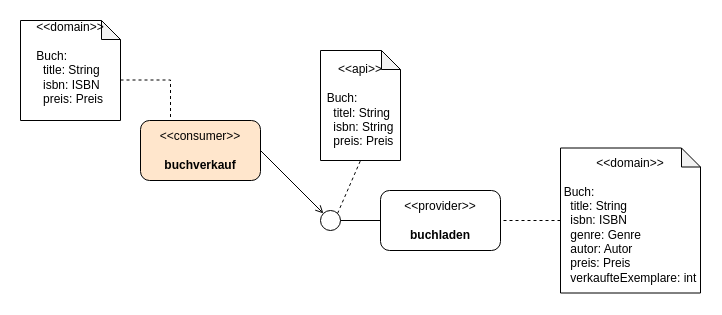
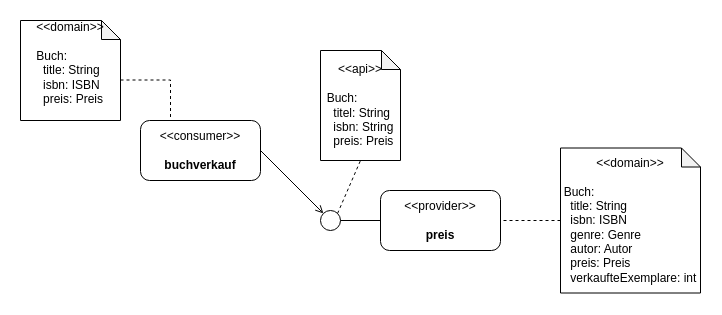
  <mxCell id="0" />
  <mxCell id="1" parent="0" />
- <mxCell id="2" value="&amp;lt;&amp;lt;consumer&amp;gt;&amp;gt;&lt;br style=&quot;font-size: 7px&quot;&gt;&lt;br style=&quot;font-size: 7px&quot;&gt;&lt;b&gt;buchverkauf&lt;/b&gt;" style="rounded=1;whiteSpace=wrap;html=1;fillColor=#ffe6cc;" parent="1" vertex="1"><mxGeometry x="140" y="120" width="120" height="60" as="geometry" /></mxCell>
+ <mxCell id="2" value="&amp;lt;&amp;lt;consumer&amp;gt;&amp;gt;&lt;br style=&quot;font-size: 7px&quot;&gt;&lt;br style=&quot;font-size: 7px&quot;&gt;&lt;b&gt;buchverkauf&lt;/b&gt;" style="rounded=1;whiteSpace=wrap;html=1;" parent="1" vertex="1"><mxGeometry x="140" y="120" width="120" height="60" as="geometry" /></mxCell>
  <mxCell id="3" value="" style="group" parent="1" vertex="1" connectable="0"><mxGeometry x="320" y="190" width="180" height="60" as="geometry" /></mxCell>
- <mxCell id="4" value="&amp;lt;&amp;lt;provider&amp;gt;&amp;gt;&lt;br style=&quot;font-size: 7px&quot;&gt;&lt;br style=&quot;font-size: 7px&quot;&gt;&lt;b&gt;buchladen&lt;/b&gt;" style="rounded=1;whiteSpace=wrap;html=1;" parent="3" vertex="1"><mxGeometry x="60" width="120" height="60" as="geometry" /></mxCell>
+ <mxCell id="4" value="&amp;lt;&amp;lt;provider&amp;gt;&amp;gt;&lt;br style=&quot;font-size: 7px&quot;&gt;&lt;br style=&quot;font-size: 7px&quot;&gt;&lt;b&gt;preis&lt;/b&gt;" style="rounded=1;whiteSpace=wrap;html=1;" parent="3" vertex="1"><mxGeometry x="60" width="120" height="60" as="geometry" /></mxCell>
  <mxCell id="5" value="" style="ellipse;whiteSpace=wrap;html=1;aspect=fixed;" parent="3" vertex="1"><mxGeometry y="20" width="20" height="20" as="geometry" /></mxCell>
  <mxCell id="6" value="" style="endArrow=none;html=1;entryX=0;entryY=0.5;entryDx=0;entryDy=0;exitX=1;exitY=0.5;exitDx=0;exitDy=0;" parent="3" source="5" target="4" edge="1"><mxGeometry width="50" height="50" relative="1" as="geometry"><mxPoint x="-70" y="140" as="sourcePoint" /><mxPoint x="-20" y="90" as="targetPoint" /></mxGeometry></mxCell>
  <mxCell id="7" value="" style="endArrow=open;html=1;exitX=1;exitY=0.5;exitDx=0;exitDy=0;entryX=0;entryY=0;entryDx=0;entryDy=0;endFill=0;" parent="1" source="2" target="5" edge="1"><mxGeometry width="50" height="50" relative="1" as="geometry"><mxPoint x="260" y="240" as="sourcePoint" /><mxPoint x="310" y="190" as="targetPoint" /></mxGeometry></mxCell>
  <mxCell id="8" style="edgeStyle=orthogonalEdgeStyle;rounded=0;orthogonalLoop=1;jettySize=auto;html=1;exitX=0;exitY=0.5;exitDx=0;exitDy=0;exitPerimeter=0;endArrow=none;endFill=0;dashed=1;" edge="1" parent="1" source="9" target="4"><mxGeometry relative="1" as="geometry"><Array as="points"><mxPoint x="560" y="220" /><mxPoint x="560" y="220" /></Array></mxGeometry></mxCell>
  <mxCell id="9" value="&amp;lt;&amp;lt;domain&amp;gt;&amp;gt;&lt;br&gt;&lt;br&gt;&lt;div style=&quot;text-align: left&quot;&gt;&lt;span&gt;Buch:&lt;/span&gt;&lt;/div&gt;&lt;div style=&quot;text-align: left&quot;&gt;&lt;span&gt;&amp;nbsp; title: String&lt;/span&gt;&lt;/div&gt;&lt;div style=&quot;text-align: left&quot;&gt;&lt;span&gt;&amp;nbsp; isbn: ISBN&lt;/span&gt;&lt;/div&gt;&lt;div style=&quot;text-align: left&quot;&gt;&lt;span&gt;&amp;nbsp; genre: Genre&lt;/span&gt;&lt;/div&gt;&lt;div style=&quot;text-align: left&quot;&gt;&lt;span&gt;&amp;nbsp; autor: Autor&lt;/span&gt;&lt;/div&gt;&lt;div style=&quot;text-align: left&quot;&gt;&amp;nbsp; preis: Preis&lt;span&gt;&lt;br&gt;&lt;/span&gt;&lt;/div&gt;&lt;div style=&quot;text-align: left&quot;&gt;&amp;nbsp; verkaufteExemplare: int&lt;span&gt;&lt;br&gt;&lt;/span&gt;&lt;/div&gt;" style="shape=note;whiteSpace=wrap;html=1;backgroundOutline=1;darkOpacity=0.05;size=19;" parent="1" vertex="1"><mxGeometry x="560" y="147.5" width="140" height="145" as="geometry" /></mxCell>
  <mxCell id="10" style="edgeStyle=orthogonalEdgeStyle;rounded=0;orthogonalLoop=1;jettySize=auto;html=1;exitX=0;exitY=0;exitDx=100;exitDy=59.5;exitPerimeter=0;dashed=1;endArrow=none;endFill=0;entryX=0.25;entryY=0;entryDx=0;entryDy=0;" edge="1" parent="1" source="11" target="2"><mxGeometry relative="1" as="geometry" /></mxCell>
  <mxCell id="11" value="&amp;lt;&amp;lt;domain&amp;gt;&amp;gt;&lt;br&gt;&lt;br&gt;&lt;div style=&quot;text-align: left&quot;&gt;&lt;span&gt;Buch:&lt;/span&gt;&lt;/div&gt;&lt;div style=&quot;text-align: left&quot;&gt;&lt;span&gt;&amp;nbsp; title: String&lt;/span&gt;&lt;/div&gt;&lt;div style=&quot;text-align: left&quot;&gt;&lt;span&gt;&amp;nbsp; isbn: ISBN&lt;/span&gt;&lt;/div&gt;&lt;div style=&quot;text-align: left&quot;&gt;&amp;nbsp; preis: Preis&lt;span&gt;&lt;br&gt;&lt;/span&gt;&lt;/div&gt;&lt;div style=&quot;text-align: left&quot;&gt;&lt;span&gt;&lt;br&gt;&lt;/span&gt;&lt;/div&gt;" style="shape=note;whiteSpace=wrap;html=1;backgroundOutline=1;darkOpacity=0.05;size=19;" parent="1" vertex="1"><mxGeometry x="20" y="20" width="100" height="100" as="geometry" /></mxCell>
  <mxCell id="12" value="&amp;lt;&amp;lt;api&amp;gt;&amp;gt;&lt;br&gt;&lt;br&gt;&lt;div style=&quot;text-align: left&quot;&gt;&lt;span&gt;Buch:&lt;/span&gt;&lt;/div&gt;&lt;div style=&quot;text-align: left&quot;&gt;&lt;span&gt;&amp;nbsp; titel: String&lt;/span&gt;&lt;/div&gt;&lt;div style=&quot;text-align: left&quot;&gt;&lt;span&gt;&amp;nbsp; isbn: String&lt;/span&gt;&lt;/div&gt;&lt;div style=&quot;text-align: left&quot;&gt;&lt;span&gt;&amp;nbsp; preis: Preis&lt;/span&gt;&lt;/div&gt;" style="shape=note;whiteSpace=wrap;html=1;backgroundOutline=1;darkOpacity=0.05;size=19;" vertex="1" parent="1"><mxGeometry x="320" y="50" width="80" height="110" as="geometry" /></mxCell>
  <mxCell id="13" value="" style="endArrow=none;dashed=1;html=1;entryX=0.5;entryY=1;entryDx=0;entryDy=0;entryPerimeter=0;exitX=1;exitY=0;exitDx=0;exitDy=0;" edge="1" parent="1" source="5" target="12"><mxGeometry width="50" height="50" relative="1" as="geometry"><mxPoint x="260" y="200" as="sourcePoint" /><mxPoint x="310" y="150" as="targetPoint" /></mxGeometry></mxCell>
